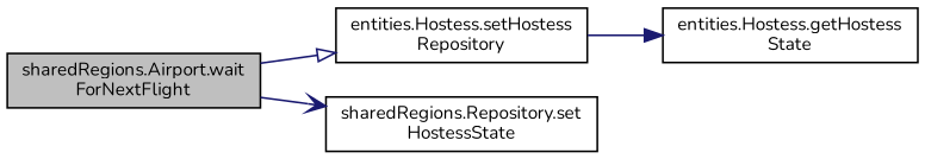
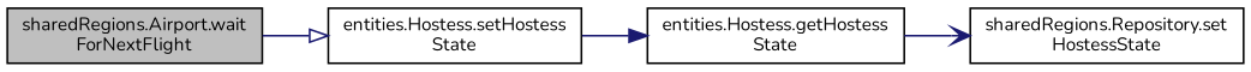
  digraph {
    fontname=Nunito
    rankdir=LR
    node [color=black fillcolor=white fontname=Nunito fontsize=10 shape=record style=filled]
    edge [color=midnightblue fontname=Nunito fontsize=10 labelfontname=Helvetica labelfontsize=10 style=solid]
    n1 [fillcolor=grey75 fontcolor=black height=0.2 label="sharedRegions.Airport.wait\lForNextFlight" width=0.4]
-   n2 [height=0.2 label="entities.Hostess.setHostess\lRepository" width=0.4]
+   n2 [height=0.2 label="entities.Hostess.setHostess\lState" width=0.4]
    n3 [height=0.2 label="sharedRegions.Repository.set\lHostessState" width=0.4]
    n4 [height=0.2 label="entities.Hostess.getHostess\lState" width=0.4]
    n1 -> n2 [arrowhead=onormal]
-   n1 -> n3 [arrowhead=vee]
+   n4 -> n3 [arrowhead=vee]
    n2 -> n4 [arrowhead=normal]
  }
